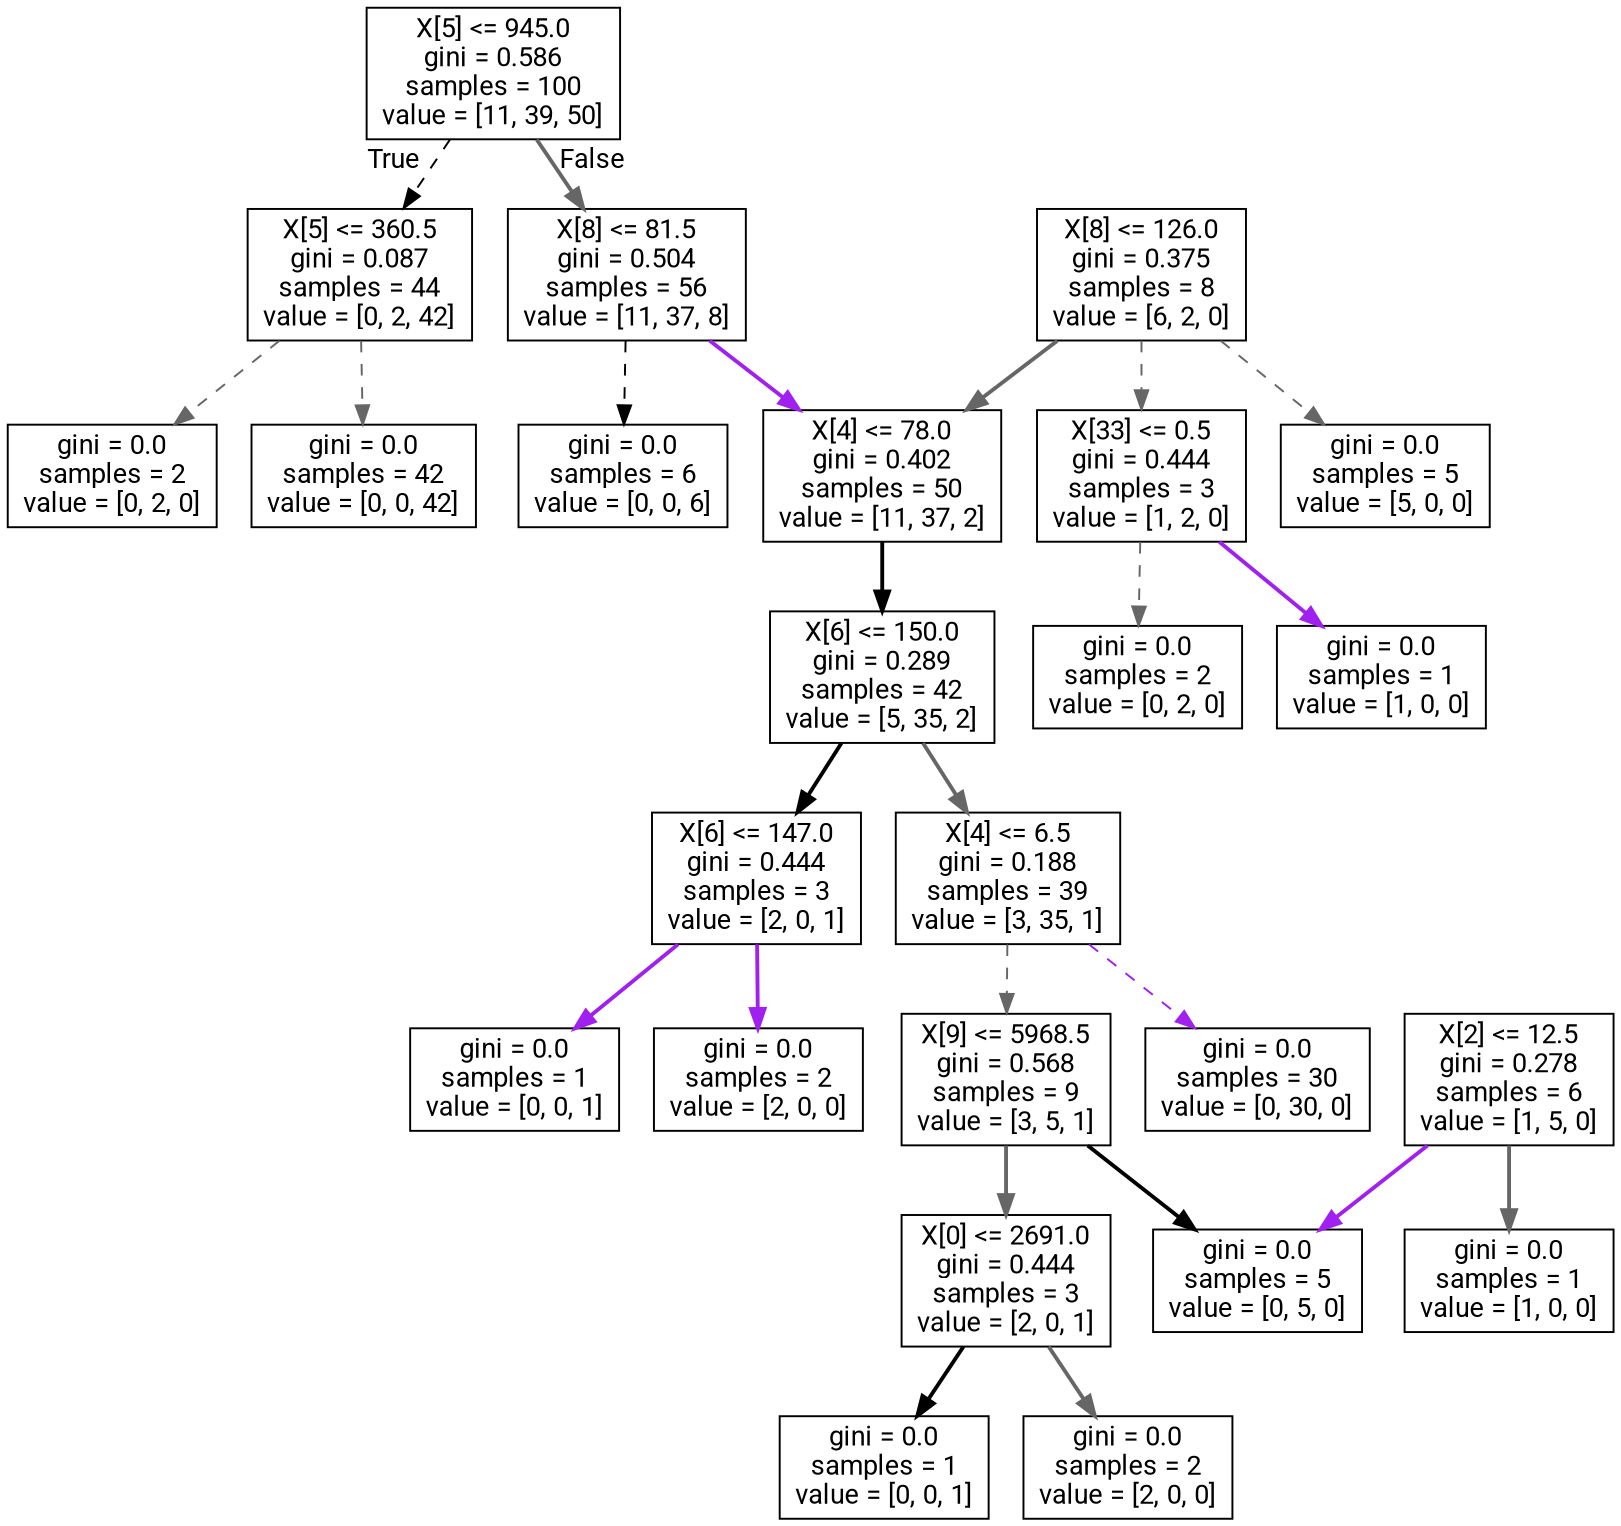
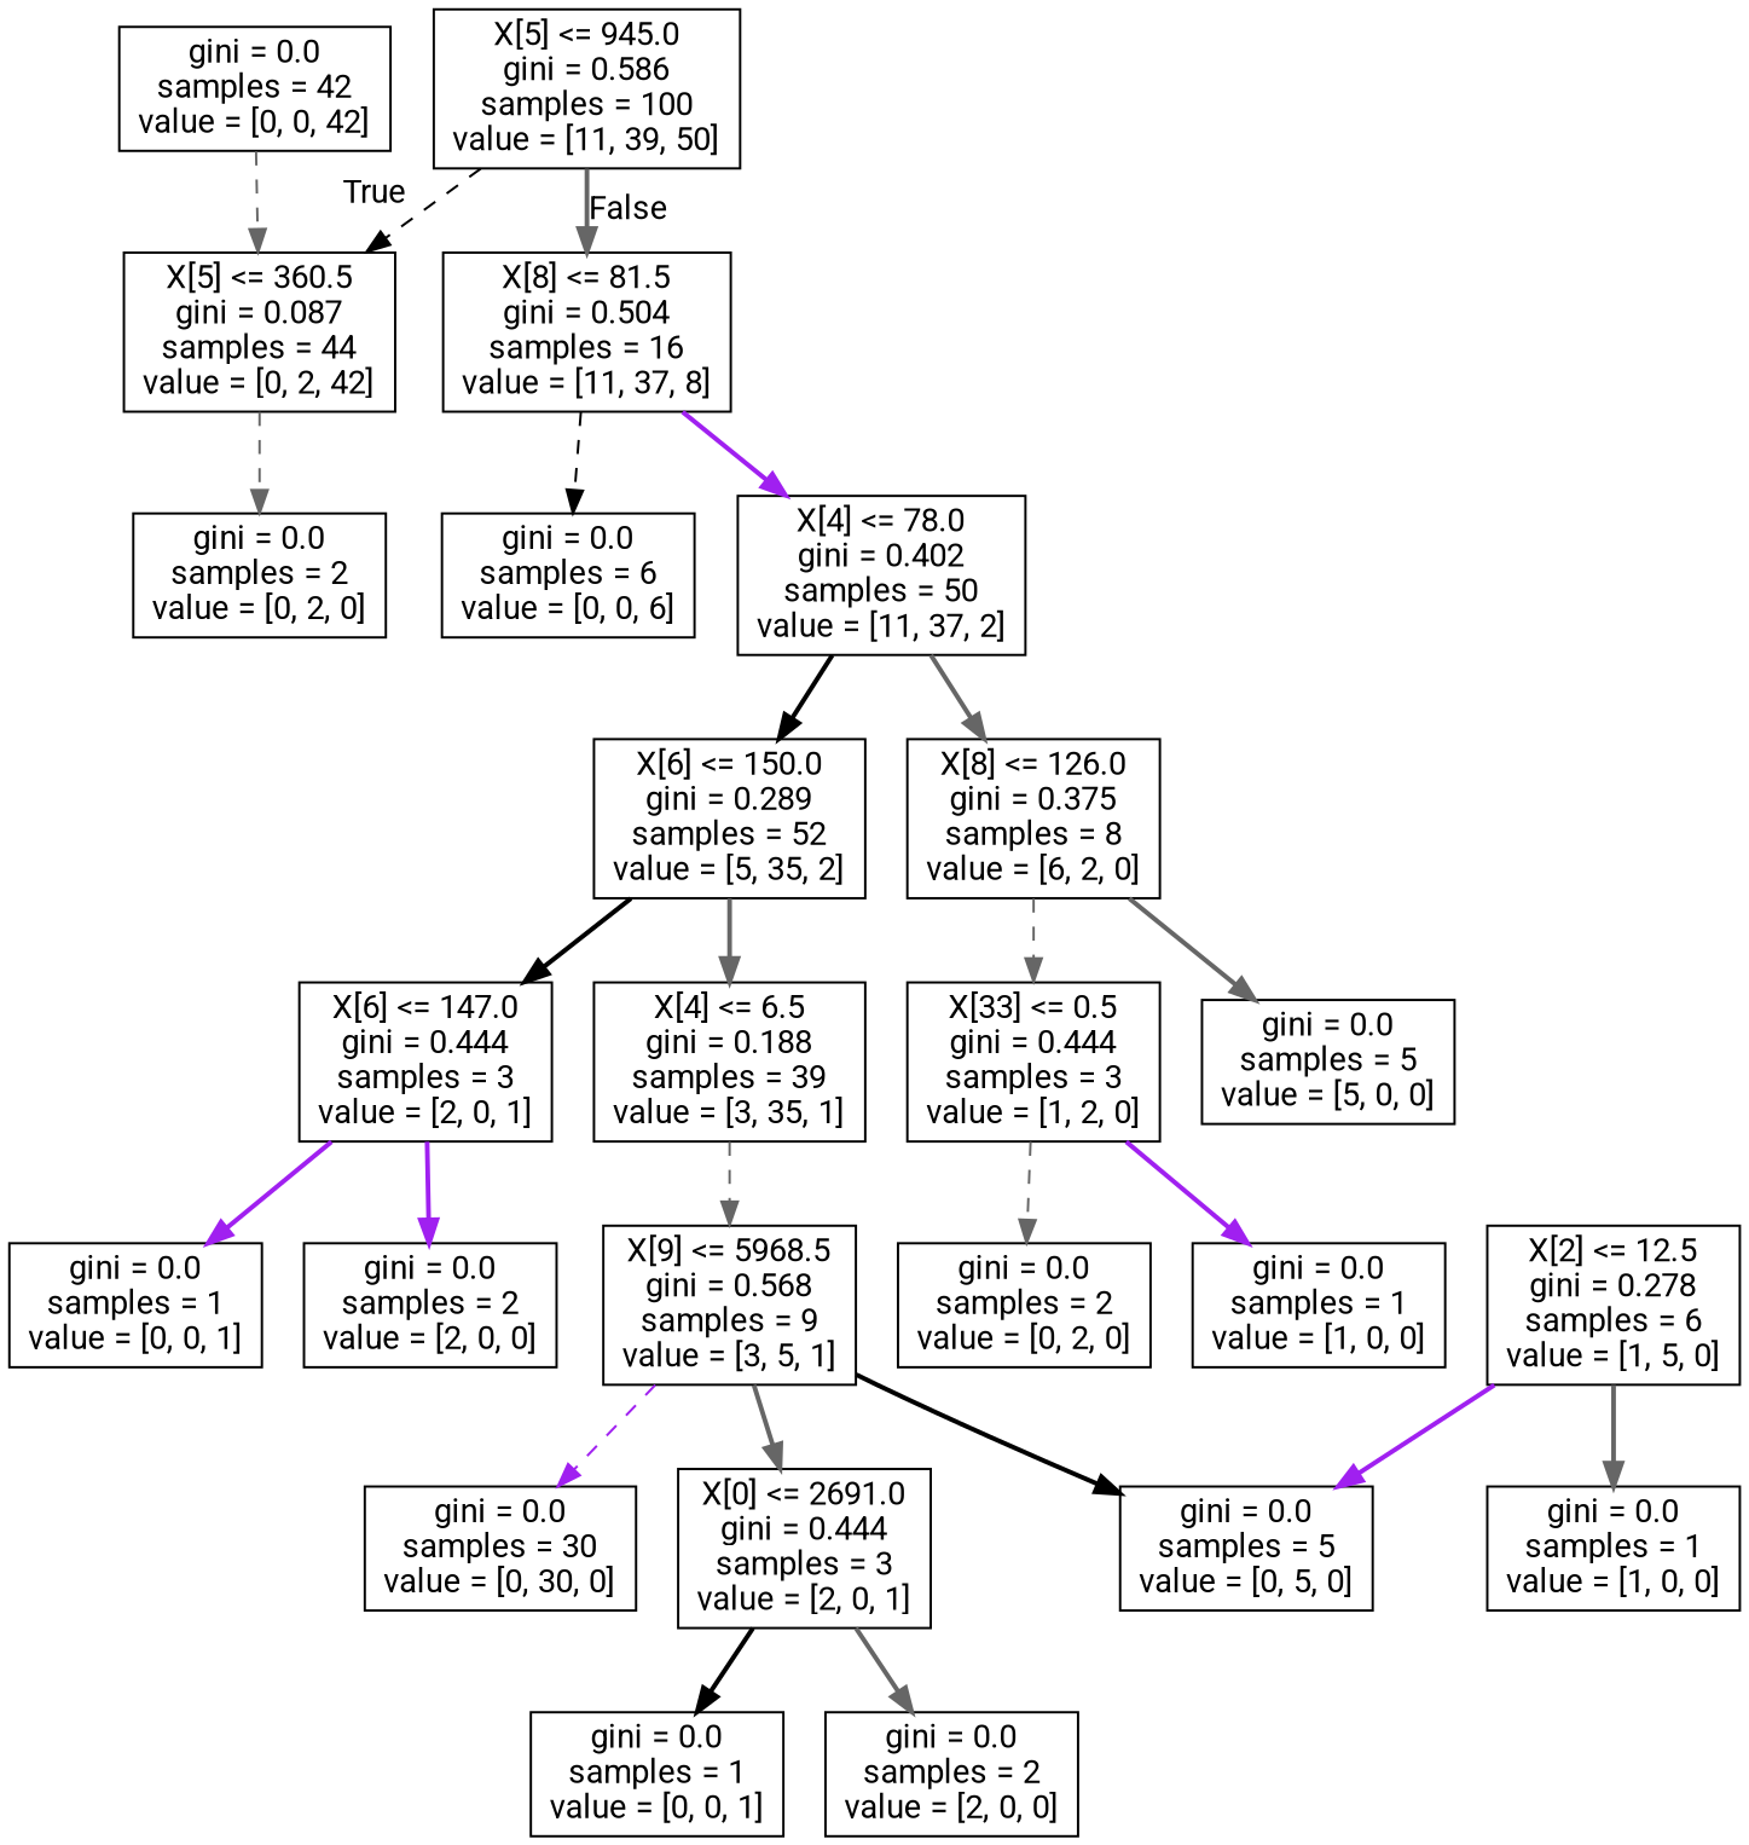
  digraph {
    fontname=Roboto
    node [fontname=Roboto shape=box]
    edge [color=gray40 fontname=Roboto style=bold]
    n1 [label="X[5] <= 945.0\ngini = 0.586\nsamples = 100\nvalue = [11, 39, 50]"]
    n2 [label="X[5] <= 360.5\ngini = 0.087\nsamples = 44\nvalue = [0, 2, 42]"]
-   n3 [label="X[8] <= 81.5\ngini = 0.504\nsamples = 56\nvalue = [11, 37, 8]"]
+   n3 [label="X[8] <= 81.5\ngini = 0.504\nsamples = 16\nvalue = [11, 37, 8]"]
    n4 [label="gini = 0.0\nsamples = 2\nvalue = [0, 2, 0]"]
    n5 [label="gini = 0.0\nsamples = 42\nvalue = [0, 0, 42]"]
    n6 [label="gini = 0.0\nsamples = 6\nvalue = [0, 0, 6]"]
    n7 [label="X[4] <= 78.0\ngini = 0.402\nsamples = 50\nvalue = [11, 37, 2]"]
-   n8 [label="X[6] <= 150.0\ngini = 0.289\nsamples = 42\nvalue = [5, 35, 2]"]
+   n8 [label="X[6] <= 150.0\ngini = 0.289\nsamples = 52\nvalue = [5, 35, 2]"]
    n9 [label="X[8] <= 126.0\ngini = 0.375\nsamples = 8\nvalue = [6, 2, 0]"]
    n10 [label="X[6] <= 147.0\ngini = 0.444\nsamples = 3\nvalue = [2, 0, 1]"]
    n11 [label="X[4] <= 6.5\ngini = 0.188\nsamples = 39\nvalue = [3, 35, 1]"]
    n12 [label="X[33] <= 0.5\ngini = 0.444\nsamples = 3\nvalue = [1, 2, 0]"]
    n13 [label="gini = 0.0\nsamples = 5\nvalue = [5, 0, 0]"]
    n14 [label="gini = 0.0\nsamples = 1\nvalue = [0, 0, 1]"]
    n15 [label="gini = 0.0\nsamples = 2\nvalue = [2, 0, 0]"]
    n16 [label="X[9] <= 5968.5\ngini = 0.568\nsamples = 9\nvalue = [3, 5, 1]"]
    n17 [label="gini = 0.0\nsamples = 30\nvalue = [0, 30, 0]"]
    n18 [label="X[0] <= 2691.0\ngini = 0.444\nsamples = 3\nvalue = [2, 0, 1]"]
    n19 [label="gini = 0.0\nsamples = 5\nvalue = [0, 5, 0]"]
    n20 [label="X[2] <= 12.5\ngini = 0.278\nsamples = 6\nvalue = [1, 5, 0]"]
    n21 [label="gini = 0.0\nsamples = 1\nvalue = [1, 0, 0]"]
    n22 [label="gini = 0.0\nsamples = 1\nvalue = [0, 0, 1]"]
    n23 [label="gini = 0.0\nsamples = 2\nvalue = [2, 0, 0]"]
    n24 [label="gini = 0.0\nsamples = 2\nvalue = [0, 2, 0]"]
    n25 [label="gini = 0.0\nsamples = 1\nvalue = [1, 0, 0]"]
    n1 -> n2 [color=black headlabel=True labelangle=45 labeldistance=2.5 style=dashed]
    n1 -> n3 [headlabel=False labelangle=-45 labeldistance=2.5]
    n2 -> n4 [style=dashed]
-   n2 -> n5 [style=dashed]
+   n5 -> n2 [style=dashed]
    n3 -> n6 [color=black style=dashed]
    n3 -> n7 [color=purple]
    n7 -> n8 [color=black]
-   n9 -> n7
+   n7 -> n9
    n8 -> n10 [color=black]
    n8 -> n11
    n9 -> n12 [style=dashed]
-   n9 -> n13 [style=dashed]
+   n9 -> n13
    n10 -> n14 [color=purple]
    n10 -> n15 [color=purple]
    n11 -> n16 [style=dashed]
-   n11 -> n17 [color=purple style=dashed]
+   n16 -> n17 [color=purple style=dashed]
    n12 -> n24 [style=dashed]
    n12 -> n25 [color=purple]
    n16 -> n18
    n16 -> n19 [color=black]
    n18 -> n22 [color=black]
    n18 -> n23
    n20 -> n19 [color=purple]
    n20 -> n21
  }
